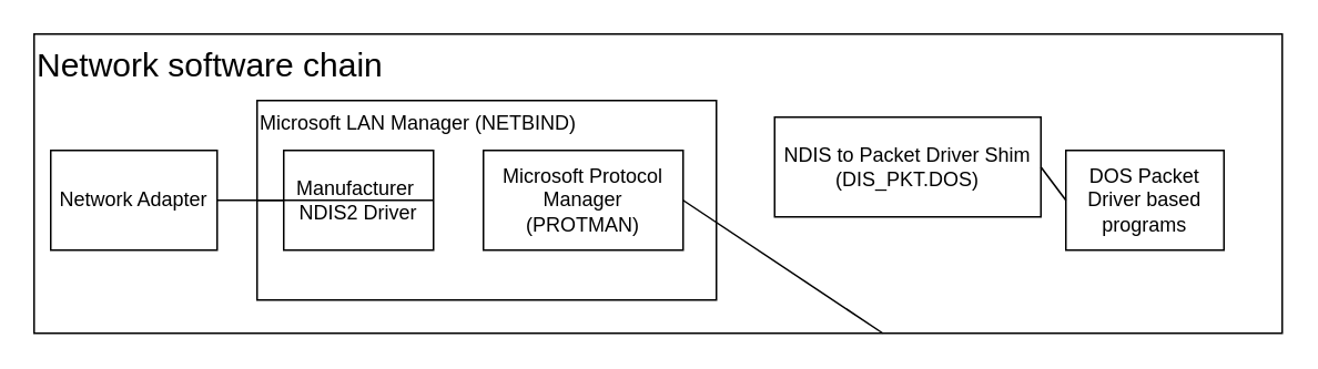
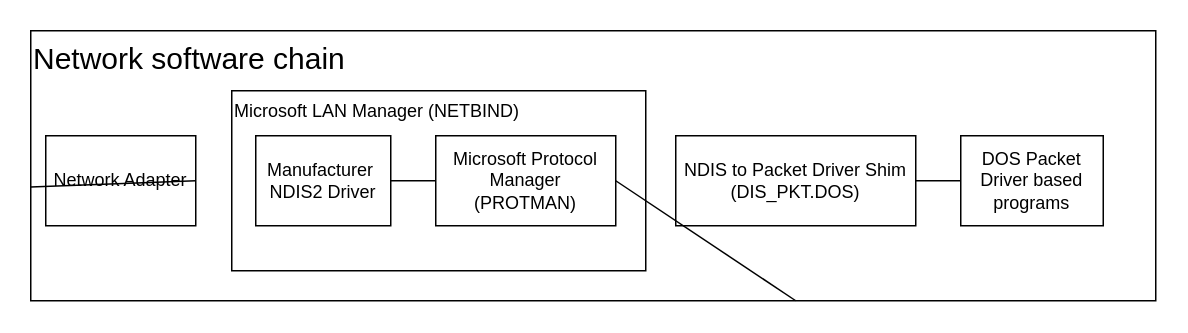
  <mxCell id="0" />
  <mxCell id="1" parent="0" />
  <mxCell id="2" value="&lt;font style=&quot;font-size: 20px;&quot;&gt;Network software chain&lt;/font&gt;" style="rounded=0;whiteSpace=wrap;html=1;align=left;verticalAlign=top;" vertex="1" parent="1"><mxGeometry x="20" y="20" width="750" height="180" as="geometry" /></mxCell>
  <mxCell id="3" value="Microsoft LAN Manager (NETBIND)" style="rounded=0;whiteSpace=wrap;html=1;align=left;verticalAlign=top;" parent="1" vertex="1"><mxGeometry x="154" y="60" width="276" height="120" as="geometry" /></mxCell>
  <mxCell id="4" value="Manufacturer&amp;nbsp;&lt;div&gt;NDIS2 Driver&lt;/div&gt;" style="rounded=0;whiteSpace=wrap;html=1;" parent="1" vertex="1"><mxGeometry x="170" y="90" width="90" height="60" as="geometry" /></mxCell>
  <mxCell id="5" value="Network Adapter" style="rounded=0;whiteSpace=wrap;html=1;" parent="1" vertex="1"><mxGeometry x="30" y="90" width="100" height="60" as="geometry" /></mxCell>
  <mxCell id="6" value="&lt;div&gt;&lt;span style=&quot;background-color: initial;&quot;&gt;Microsoft Protocol Manager (PROTMAN)&lt;/span&gt;&lt;br&gt;&lt;/div&gt;" style="rounded=0;whiteSpace=wrap;html=1;" parent="1" vertex="1"><mxGeometry x="290" y="90" width="120" height="60" as="geometry" /></mxCell>
- <mxCell id="7" value="NDIS to Packet Driver Shim&lt;div&gt;(DIS_PKT.DOS)&lt;/div&gt;" style="rounded=0;whiteSpace=wrap;html=1;" parent="1" vertex="1"><mxGeometry x="465" y="70" width="160" height="60" as="geometry" /></mxCell>
+ <mxCell id="7" value="NDIS to Packet Driver Shim&lt;div&gt;(DIS_PKT.DOS)&lt;/div&gt;" style="rounded=0;whiteSpace=wrap;html=1;" parent="1" vertex="1"><mxGeometry x="450" y="90" width="160" height="60" as="geometry" /></mxCell>
  <mxCell id="8" value="DOS Packet Driver based programs" style="rounded=0;whiteSpace=wrap;html=1;" parent="1" vertex="1"><mxGeometry x="640" y="90" width="95" height="60" as="geometry" /></mxCell>
- <mxCell id="9" value="" style="endArrow=none;html=1;rounded=0;exitX=1;exitY=0.5;exitDx=0;exitDy=0;" parent="1" source="5" target="4" edge="1"><mxGeometry width="50" height="50" relative="1" as="geometry"><mxPoint x="370" y="110" as="sourcePoint" /><mxPoint x="420" y="60" as="targetPoint" /></mxGeometry></mxCell>
- <mxCell id="10" value="" style="endArrow=none;html=1;rounded=0;exitX=1;exitY=0.5;exitDx=0;exitDy=0;" parent="1" source="4" target="3" edge="1"><mxGeometry width="50" height="50" relative="1" as="geometry"><mxPoint x="370" y="110" as="sourcePoint" /><mxPoint x="420" y="60" as="targetPoint" /></mxGeometry></mxCell>
+ <mxCell id="9" value="" style="endArrow=none;html=1;rounded=0;exitX=1;exitY=0.5;exitDx=0;exitDy=0;" parent="1" source="5" target="2" edge="1"><mxGeometry width="50" height="50" relative="1" as="geometry"><mxPoint x="370" y="110" as="sourcePoint" /><mxPoint x="420" y="60" as="targetPoint" /></mxGeometry></mxCell>
+ <mxCell id="10" value="" style="endArrow=none;html=1;rounded=0;exitX=1;exitY=0.5;exitDx=0;exitDy=0;" parent="1" source="4" target="6" edge="1"><mxGeometry width="50" height="50" relative="1" as="geometry"><mxPoint x="370" y="110" as="sourcePoint" /><mxPoint x="420" y="60" as="targetPoint" /></mxGeometry></mxCell>
  <mxCell id="11" value="" style="endArrow=none;html=1;rounded=0;exitX=1;exitY=0.5;exitDx=0;exitDy=0;" parent="1" source="6" target="2" edge="1"><mxGeometry width="50" height="50" relative="1" as="geometry"><mxPoint x="370" y="110" as="sourcePoint" /><mxPoint x="420" y="60" as="targetPoint" /></mxGeometry></mxCell>
  <mxCell id="12" value="" style="endArrow=none;html=1;rounded=0;entryX=0;entryY=0.5;entryDx=0;entryDy=0;exitX=1;exitY=0.5;exitDx=0;exitDy=0;" parent="1" source="7" target="8" edge="1"><mxGeometry width="50" height="50" relative="1" as="geometry"><mxPoint x="370" y="110" as="sourcePoint" /><mxPoint x="420" y="60" as="targetPoint" /></mxGeometry></mxCell>
